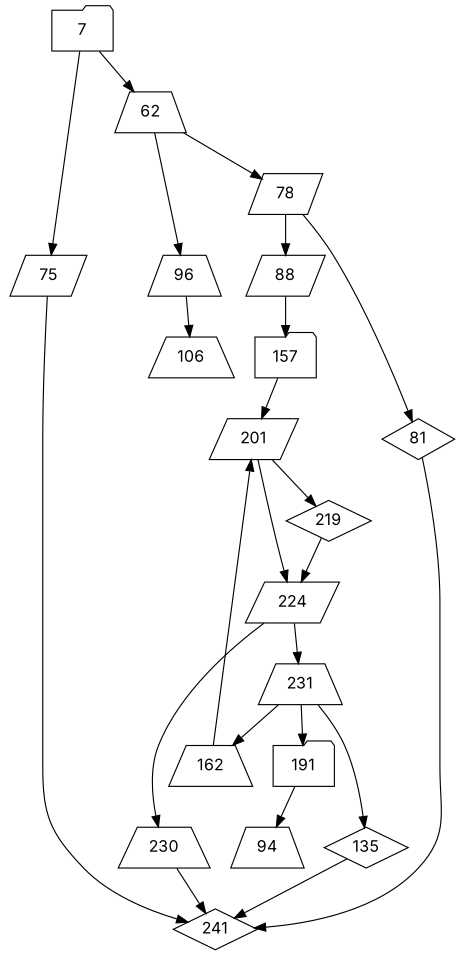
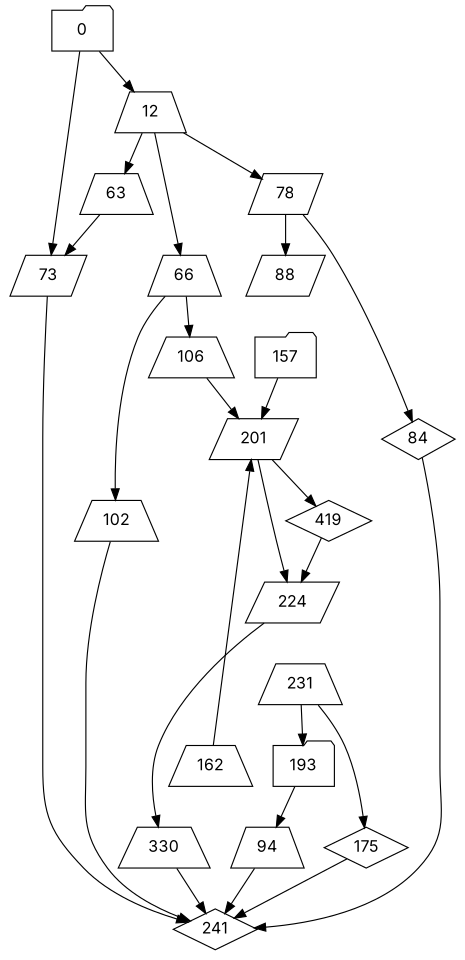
  digraph {
    fontname=Inter
    node [fontname=Inter shape=trapezium]
    edge [fontname=Inter]
-   n1 [label=7 shape=folder]
-   n2 [label=62]
-   n3 [label=75 shape=parallelogram]
+   n1 [label=0 shape=folder]
+   n2 [label=12]
+   n3 [label=73 shape=parallelogram]
+   n4 [label=63]
    n5 [label=78 shape=parallelogram]
-   n6 [label=96]
+   n6 [label=66]
    n7 [label=241 shape=diamond]
-   n8 [label=81 shape=diamond]
+   n8 [label=84 shape=diamond]
    n9 [label=88 shape=parallelogram]
+   n10 [label=102]
    n11 [label=106]
    n12 [label=157 shape=folder]
    n13 [label=201 shape=parallelogram]
    n14 [label=94]
-   n15 [label=219 shape=diamond]
+   n15 [label=419 shape=diamond]
    n16 [label=224 shape=parallelogram]
-   n17 [label=135 shape=diamond]
+   n17 [label=175 shape=diamond]
    n18 [label=162]
-   n19 [label=191 shape=folder]
-   n20 [label=230]
+   n19 [label=193 shape=folder]
+   n20 [label=330]
    n21 [label=231]
    n1 -> n2
    n1 -> n3
+   n2 -> n4
    n2 -> n5
    n2 -> n6
    n3 -> n7
+   n4 -> n3
    n5 -> n8
    n5 -> n9
+   n6 -> n10
    n6 -> n11
    n8 -> n7
-   n9 -> n12
+   n10 -> n7
+   n11 -> n13
    n12 -> n13
    n13 -> n15
    n13 -> n16
+   n14 -> n7
    n15 -> n16
    n16 -> n20
-   n16 -> n21
    n17 -> n7
    n18 -> n13
    n19 -> n14
    n20 -> n7
    n21 -> n17
-   n21 -> n18
    n21 -> n19
  }
